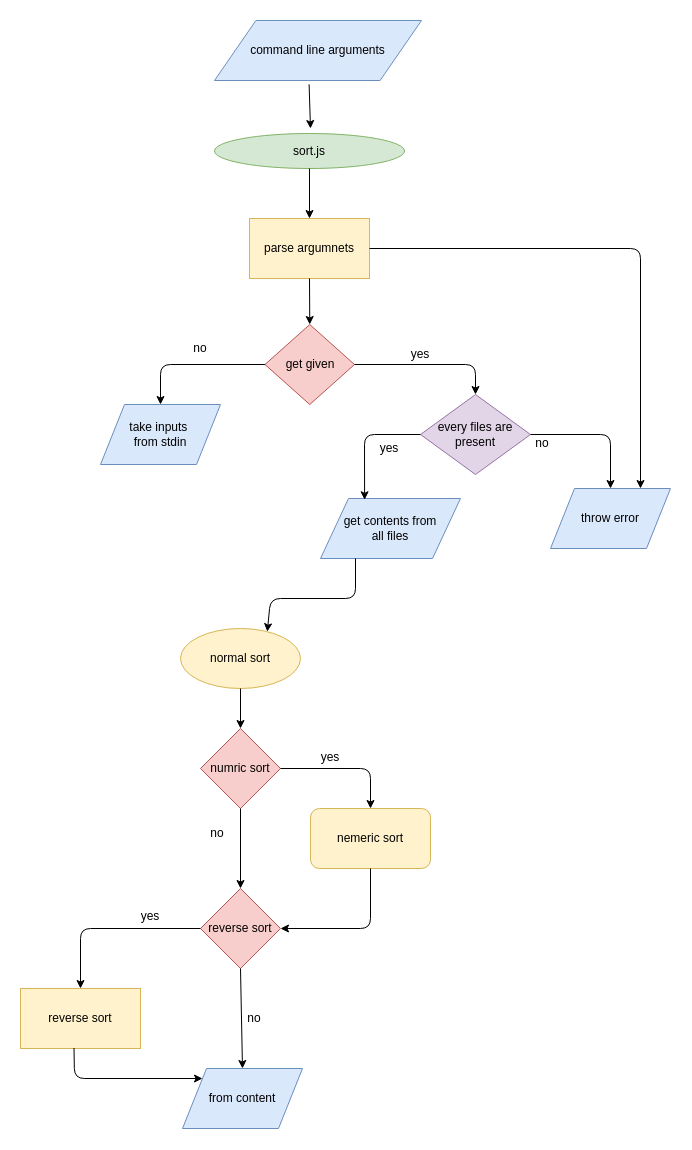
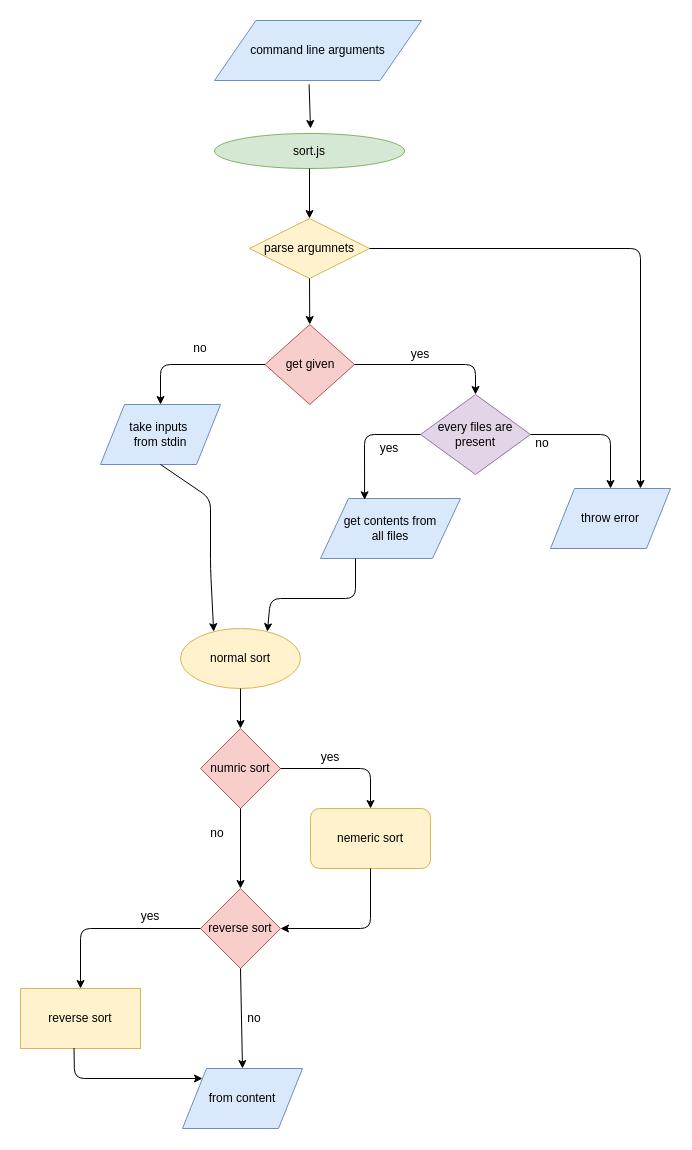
  <mxCell id="0" />
  <mxCell id="1" parent="0" />
  <mxCell id="2" value="sort.js&lt;br&gt;" style="ellipse;whiteSpace=wrap;html=1;fillColor=#d5e8d4;strokeColor=#82b366;" parent="1" vertex="1"><mxGeometry x="214" y="133" width="190" height="35" as="geometry" /></mxCell>
  <mxCell id="3" value="command line arguments" style="shape=parallelogram;perimeter=parallelogramPerimeter;whiteSpace=wrap;html=1;fillColor=#dae8fc;strokeColor=#6c8ebf;" parent="1" vertex="1"><mxGeometry x="214" y="20" width="207" height="60" as="geometry" /></mxCell>
  <mxCell id="4" value="" style="endArrow=classic;html=1;exitX=0.457;exitY=1.064;exitDx=0;exitDy=0;exitPerimeter=0;" parent="1" source="3" edge="1"><mxGeometry width="50" height="50" relative="1" as="geometry"><mxPoint x="210" y="338" as="sourcePoint" /><mxPoint x="310" y="128" as="targetPoint" /></mxGeometry></mxCell>
- <mxCell id="5" value="parse argumnets" style="rounded=0;whiteSpace=wrap;html=1;fillColor=#fff2cc;strokeColor=#d6b656;" parent="1" vertex="1"><mxGeometry x="249" y="218" width="120" height="60" as="geometry" /></mxCell>
+ <mxCell id="5" value="parse argumnets" style="rhombus;whiteSpace=wrap;html=1;fillColor=#fff2cc;strokeColor=#d6b656;" parent="1" vertex="1"><mxGeometry x="249" y="218" width="120" height="60" as="geometry" /></mxCell>
  <mxCell id="6" value="" style="endArrow=classic;html=1;exitX=0.5;exitY=1;exitDx=0;exitDy=0;" parent="1" source="2" target="5" edge="1"><mxGeometry width="50" height="50" relative="1" as="geometry"><mxPoint x="300" y="218" as="sourcePoint" /><mxPoint x="350" y="168" as="targetPoint" /></mxGeometry></mxCell>
  <mxCell id="7" value="get given" style="rhombus;whiteSpace=wrap;html=1;fillColor=#f8cecc;strokeColor=#b85450;" parent="1" vertex="1"><mxGeometry x="264.5" y="324" width="89.5" height="80" as="geometry" /></mxCell>
  <mxCell id="8" value="" style="endArrow=classic;html=1;exitX=0.5;exitY=1;exitDx=0;exitDy=0;entryX=0.5;entryY=0;entryDx=0;entryDy=0;" parent="1" source="5" target="7" edge="1"><mxGeometry width="50" height="50" relative="1" as="geometry"><mxPoint x="304.5" y="278" as="sourcePoint" /><mxPoint x="313.5" y="318" as="targetPoint" /></mxGeometry></mxCell>
  <mxCell id="9" value="take inputs&amp;nbsp;&lt;br&gt;from stdin" style="shape=parallelogram;perimeter=parallelogramPerimeter;whiteSpace=wrap;html=1;fillColor=#dae8fc;strokeColor=#6c8ebf;" parent="1" vertex="1"><mxGeometry x="100" y="404" width="120" height="60" as="geometry" /></mxCell>
  <mxCell id="10" value="every files are present" style="rhombus;whiteSpace=wrap;html=1;fillColor=#e1d5e7;strokeColor=#9673a6;" parent="1" vertex="1"><mxGeometry x="420" y="394" width="110" height="80" as="geometry" /></mxCell>
  <mxCell id="11" value="" style="endArrow=classic;html=1;exitX=1;exitY=0.5;exitDx=0;exitDy=0;entryX=0.5;entryY=0;entryDx=0;entryDy=0;" parent="1" source="7" target="10" edge="1"><mxGeometry width="50" height="50" relative="1" as="geometry"><mxPoint x="410" y="388" as="sourcePoint" /><mxPoint x="460" y="338" as="targetPoint" /><Array as="points"><mxPoint x="475" y="364" /></Array></mxGeometry></mxCell>
  <mxCell id="12" value="" style="endArrow=classic;html=1;exitX=0;exitY=0.5;exitDx=0;exitDy=0;entryX=0.5;entryY=0;entryDx=0;entryDy=0;" parent="1" source="7" target="9" edge="1"><mxGeometry width="50" height="50" relative="1" as="geometry"><mxPoint x="180" y="408" as="sourcePoint" /><mxPoint x="230" y="358" as="targetPoint" /><Array as="points"><mxPoint x="160" y="364" /></Array></mxGeometry></mxCell>
  <mxCell id="13" value="yes" style="text;html=1;strokeColor=none;fillColor=none;align=center;verticalAlign=middle;whiteSpace=wrap;rounded=0;" parent="1" vertex="1"><mxGeometry x="400" y="344" width="40" height="20" as="geometry" /></mxCell>
  <mxCell id="14" value="no" style="text;html=1;strokeColor=none;fillColor=none;align=center;verticalAlign=middle;whiteSpace=wrap;rounded=0;" parent="1" vertex="1"><mxGeometry x="180" y="338" width="40" height="20" as="geometry" /></mxCell>
  <mxCell id="15" value="throw error" style="shape=parallelogram;perimeter=parallelogramPerimeter;whiteSpace=wrap;html=1;fillColor=#dae8fc;strokeColor=#6c8ebf;" parent="1" vertex="1"><mxGeometry x="550" y="488" width="120" height="60" as="geometry" /></mxCell>
  <mxCell id="16" value="" style="endArrow=classic;html=1;exitX=1;exitY=0.5;exitDx=0;exitDy=0;entryX=0.5;entryY=0;entryDx=0;entryDy=0;" parent="1" source="10" target="15" edge="1"><mxGeometry width="50" height="50" relative="1" as="geometry"><mxPoint x="560" y="448" as="sourcePoint" /><mxPoint x="610" y="398" as="targetPoint" /><Array as="points"><mxPoint x="610" y="434" /></Array></mxGeometry></mxCell>
  <mxCell id="17" value="no" style="text;html=1;strokeColor=none;fillColor=none;align=center;verticalAlign=middle;whiteSpace=wrap;rounded=0;" parent="1" vertex="1"><mxGeometry x="522" y="433" width="40" height="20" as="geometry" /></mxCell>
  <mxCell id="18" value="get contents from&lt;br&gt;all files" style="shape=parallelogram;perimeter=parallelogramPerimeter;whiteSpace=wrap;html=1;fillColor=#dae8fc;strokeColor=#6c8ebf;" parent="1" vertex="1"><mxGeometry x="320" y="498" width="140" height="60" as="geometry" /></mxCell>
  <mxCell id="19" value="" style="endArrow=classic;html=1;entryX=0.315;entryY=0.021;entryDx=0;entryDy=0;entryPerimeter=0;exitX=0;exitY=0.5;exitDx=0;exitDy=0;" parent="1" source="10" target="18" edge="1"><mxGeometry width="50" height="50" relative="1" as="geometry"><mxPoint x="100" y="628" as="sourcePoint" /><mxPoint x="360" y="428" as="targetPoint" /><Array as="points"><mxPoint x="364" y="434" /></Array></mxGeometry></mxCell>
  <mxCell id="20" value="yes" style="text;html=1;strokeColor=none;fillColor=none;align=center;verticalAlign=middle;whiteSpace=wrap;rounded=0;" parent="1" vertex="1"><mxGeometry x="369" y="438" width="40" height="20" as="geometry" /></mxCell>
  <mxCell id="21" value="normal sort" style="ellipse;whiteSpace=wrap;html=1;fillColor=#fff2cc;strokeColor=#d6b656;" parent="1" vertex="1"><mxGeometry x="180" y="628" width="120" height="60" as="geometry" /></mxCell>
+ <mxCell id="22" value="" style="endArrow=classic;html=1;exitX=0.5;exitY=1;exitDx=0;exitDy=0;entryX=0.25;entryY=0;entryDx=0;entryDy=0;" parent="1" source="9" target="21" edge="1"><mxGeometry width="50" height="50" relative="1" as="geometry"><mxPoint x="60" y="588" as="sourcePoint" /><mxPoint x="110" y="538" as="targetPoint" /><Array as="points"><mxPoint x="210" y="498" /><mxPoint x="210" y="568" /></Array></mxGeometry></mxCell>
  <mxCell id="23" value="" style="endArrow=classic;html=1;entryX=0.75;entryY=0;entryDx=0;entryDy=0;exitX=0.25;exitY=1;exitDx=0;exitDy=0;" parent="1" source="18" target="21" edge="1"><mxGeometry width="50" height="50" relative="1" as="geometry"><mxPoint x="240" y="588" as="sourcePoint" /><mxPoint x="290" y="538" as="targetPoint" /><Array as="points"><mxPoint x="355" y="598" /><mxPoint x="270" y="598" /></Array></mxGeometry></mxCell>
  <mxCell id="24" value="numric sort" style="rhombus;whiteSpace=wrap;html=1;fillColor=#f8cecc;strokeColor=#b85450;" parent="1" vertex="1"><mxGeometry x="200" y="728" width="80" height="80" as="geometry" /></mxCell>
  <mxCell id="25" value="" style="endArrow=classic;html=1;entryX=0.5;entryY=0;entryDx=0;entryDy=0;exitX=0.5;exitY=1;exitDx=0;exitDy=0;" parent="1" source="21" target="24" edge="1"><mxGeometry width="50" height="50" relative="1" as="geometry"><mxPoint x="90" y="778" as="sourcePoint" /><mxPoint x="140" y="728" as="targetPoint" /></mxGeometry></mxCell>
  <mxCell id="26" value="nemeric sort" style="whiteSpace=wrap;html=1;fillColor=#fff2cc;strokeColor=#d6b656;rounded=1;" parent="1" vertex="1"><mxGeometry x="310" y="808" width="120" height="60" as="geometry" /></mxCell>
  <mxCell id="27" value="" style="endArrow=classic;html=1;exitX=1;exitY=0.5;exitDx=0;exitDy=0;entryX=0.5;entryY=0;entryDx=0;entryDy=0;" parent="1" source="24" target="26" edge="1"><mxGeometry width="50" height="50" relative="1" as="geometry"><mxPoint x="330" y="808" as="sourcePoint" /><mxPoint x="380" y="758" as="targetPoint" /><Array as="points"><mxPoint x="370" y="768" /></Array></mxGeometry></mxCell>
  <mxCell id="28" value="reverse sort" style="rhombus;whiteSpace=wrap;html=1;fillColor=#f8cecc;strokeColor=#b85450;" parent="1" vertex="1"><mxGeometry x="200" y="888" width="80" height="80" as="geometry" /></mxCell>
  <mxCell id="29" value="" style="endArrow=classic;html=1;exitX=0.5;exitY=1;exitDx=0;exitDy=0;" parent="1" source="24" edge="1"><mxGeometry width="50" height="50" relative="1" as="geometry"><mxPoint x="190" y="938" as="sourcePoint" /><mxPoint x="240" y="888" as="targetPoint" /></mxGeometry></mxCell>
  <mxCell id="30" value="yes" style="text;html=1;strokeColor=none;fillColor=none;align=center;verticalAlign=middle;whiteSpace=wrap;rounded=0;" parent="1" vertex="1"><mxGeometry x="310" y="747" width="40" height="20" as="geometry" /></mxCell>
  <mxCell id="31" value="no" style="text;html=1;strokeColor=none;fillColor=none;align=center;verticalAlign=middle;whiteSpace=wrap;rounded=0;" parent="1" vertex="1"><mxGeometry x="197" y="823" width="40" height="20" as="geometry" /></mxCell>
  <mxCell id="32" value="" style="endArrow=classic;html=1;entryX=1;entryY=0.5;entryDx=0;entryDy=0;exitX=0.5;exitY=1;exitDx=0;exitDy=0;" parent="1" source="26" target="28" edge="1"><mxGeometry width="50" height="50" relative="1" as="geometry"><mxPoint x="350" y="968" as="sourcePoint" /><mxPoint x="400" y="918" as="targetPoint" /><Array as="points"><mxPoint x="370" y="928" /></Array></mxGeometry></mxCell>
  <mxCell id="33" value="reverse sort" style="rounded=0;whiteSpace=wrap;html=1;fillColor=#fff2cc;strokeColor=#d6b656;" parent="1" vertex="1"><mxGeometry x="20" y="988" width="120" height="60" as="geometry" /></mxCell>
  <mxCell id="34" value="" style="endArrow=classic;html=1;exitX=0;exitY=0.5;exitDx=0;exitDy=0;entryX=0.5;entryY=0;entryDx=0;entryDy=0;" parent="1" source="28" target="33" edge="1"><mxGeometry width="50" height="50" relative="1" as="geometry"><mxPoint x="100" y="968" as="sourcePoint" /><mxPoint x="150" y="918" as="targetPoint" /><Array as="points"><mxPoint x="80" y="928" /></Array></mxGeometry></mxCell>
  <mxCell id="35" value="from content" style="shape=parallelogram;perimeter=parallelogramPerimeter;whiteSpace=wrap;html=1;fillColor=#dae8fc;strokeColor=#6c8ebf;" parent="1" vertex="1"><mxGeometry x="182" y="1068" width="120" height="60" as="geometry" /></mxCell>
  <mxCell id="36" value="" style="endArrow=classic;html=1;exitX=0.446;exitY=0.991;exitDx=0;exitDy=0;exitPerimeter=0;entryX=0;entryY=0;entryDx=0;entryDy=0;" parent="1" source="33" target="35" edge="1"><mxGeometry width="50" height="50" relative="1" as="geometry"><mxPoint x="-30" y="1108" as="sourcePoint" /><mxPoint x="20" y="1058" as="targetPoint" /><Array as="points"><mxPoint x="74" y="1078" /></Array></mxGeometry></mxCell>
  <mxCell id="37" value="yes" style="text;html=1;strokeColor=none;fillColor=none;align=center;verticalAlign=middle;whiteSpace=wrap;rounded=0;" parent="1" vertex="1"><mxGeometry x="130" y="906" width="40" height="20" as="geometry" /></mxCell>
  <mxCell id="38" value="" style="endArrow=classic;html=1;exitX=0.5;exitY=1;exitDx=0;exitDy=0;entryX=0.5;entryY=0;entryDx=0;entryDy=0;" parent="1" source="28" target="35" edge="1"><mxGeometry width="50" height="50" relative="1" as="geometry"><mxPoint x="200" y="1048" as="sourcePoint" /><mxPoint x="250" y="998" as="targetPoint" /></mxGeometry></mxCell>
  <mxCell id="39" value="no" style="text;html=1;strokeColor=none;fillColor=none;align=center;verticalAlign=middle;whiteSpace=wrap;rounded=0;" parent="1" vertex="1"><mxGeometry x="234" y="1008" width="40" height="20" as="geometry" /></mxCell>
  <mxCell id="40" value="" style="endArrow=classic;html=1;exitX=1;exitY=0.5;exitDx=0;exitDy=0;entryX=0.75;entryY=0;entryDx=0;entryDy=0;" edge="1" parent="1" source="5" target="15"><mxGeometry width="50" height="50" relative="1" as="geometry"><mxPoint x="420" y="288" as="sourcePoint" /><mxPoint x="650" y="468" as="targetPoint" /><Array as="points"><mxPoint x="640" y="248" /></Array></mxGeometry></mxCell>
